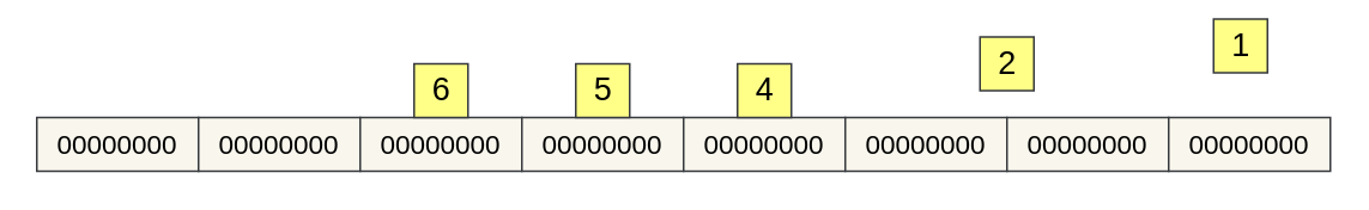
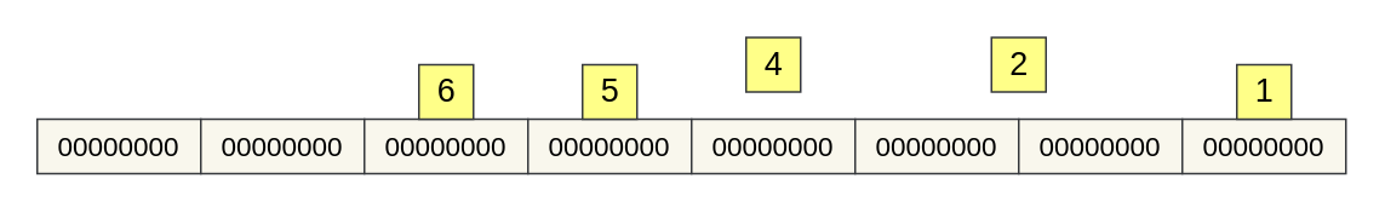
  <mxCell id="0" />
  <mxCell id="1" parent="0" />
  <mxCell id="2" value="00000000" style="rounded=0;whiteSpace=wrap;html=1;fontSize=15;fillColor=#f9f7ed;strokeColor=#36393d;" vertex="1" parent="1"><mxGeometry x="20" y="65" width="90" height="30" as="geometry" /></mxCell>
  <mxCell id="3" value="00000000" style="rounded=0;whiteSpace=wrap;html=1;fontSize=15;fillColor=#f9f7ed;strokeColor=#36393d;" vertex="1" parent="1"><mxGeometry x="110" y="65" width="90" height="30" as="geometry" /></mxCell>
  <mxCell id="4" value="00000000" style="rounded=0;whiteSpace=wrap;html=1;fontSize=15;fillColor=#f9f7ed;strokeColor=#36393d;" vertex="1" parent="1"><mxGeometry x="200" y="65" width="90" height="30" as="geometry" /></mxCell>
  <mxCell id="5" value="6" style="text;html=1;align=center;verticalAlign=middle;resizable=0;points=[];autosize=1;fontSize=18;strokeColor=#36393d;fillColor=#ffff88;" vertex="1" parent="1"><mxGeometry x="230" y="35" width="30" height="30" as="geometry" /></mxCell>
  <mxCell id="6" value="00000000" style="rounded=0;whiteSpace=wrap;html=1;fontSize=15;fillColor=#f9f7ed;strokeColor=#36393d;" vertex="1" parent="1"><mxGeometry x="290" y="65" width="90" height="30" as="geometry" /></mxCell>
  <mxCell id="7" value="5" style="text;html=1;align=center;verticalAlign=middle;resizable=0;points=[];autosize=1;fontSize=18;strokeColor=#36393d;fillColor=#ffff88;" vertex="1" parent="1"><mxGeometry x="320" y="35" width="30" height="30" as="geometry" /></mxCell>
  <mxCell id="8" value="00000000" style="rounded=0;whiteSpace=wrap;html=1;fontSize=15;fillColor=#f9f7ed;strokeColor=#36393d;" vertex="1" parent="1"><mxGeometry x="380" y="65" width="90" height="30" as="geometry" /></mxCell>
- <mxCell id="9" value="4" style="text;html=1;align=center;verticalAlign=middle;resizable=0;points=[];autosize=1;fontSize=18;strokeColor=#36393d;fillColor=#ffff88;" vertex="1" parent="1"><mxGeometry x="410" y="35" width="30" height="30" as="geometry" /></mxCell>
+ <mxCell id="9" value="4" style="text;html=1;align=center;verticalAlign=middle;resizable=0;points=[];autosize=1;fontSize=18;strokeColor=#36393d;fillColor=#ffff88;" vertex="1" parent="1"><mxGeometry x="410" y="20" width="30" height="30" as="geometry" /></mxCell>
  <mxCell id="10" value="00000000" style="rounded=0;whiteSpace=wrap;html=1;fontSize=15;fillColor=#f9f7ed;strokeColor=#36393d;" vertex="1" parent="1"><mxGeometry x="470" y="65" width="90" height="30" as="geometry" /></mxCell>
  <mxCell id="11" value="00000000" style="rounded=0;whiteSpace=wrap;html=1;fontSize=15;fillColor=#f9f7ed;strokeColor=#36393d;" vertex="1" parent="1"><mxGeometry x="560" y="65" width="90" height="30" as="geometry" /></mxCell>
  <mxCell id="12" value="2" style="text;html=1;align=center;verticalAlign=middle;resizable=0;points=[];autosize=1;fontSize=18;strokeColor=#36393d;fillColor=#ffff88;" vertex="1" parent="1"><mxGeometry x="545" y="20" width="30" height="30" as="geometry" /></mxCell>
  <mxCell id="13" value="00000000" style="rounded=0;whiteSpace=wrap;html=1;fontSize=15;fillColor=#f9f7ed;strokeColor=#36393d;" vertex="1" parent="1"><mxGeometry x="650" y="65" width="90" height="30" as="geometry" /></mxCell>
- <mxCell id="14" value="1" style="text;html=1;align=center;verticalAlign=middle;resizable=0;points=[];autosize=1;fontSize=18;strokeColor=#36393d;fillColor=#ffff88;" vertex="1" parent="1"><mxGeometry x="675" y="10" width="30" height="30" as="geometry" /></mxCell>
+ <mxCell id="14" value="1" style="text;html=1;align=center;verticalAlign=middle;resizable=0;points=[];autosize=1;fontSize=18;strokeColor=#36393d;fillColor=#ffff88;" vertex="1" parent="1"><mxGeometry x="680" y="35" width="30" height="30" as="geometry" /></mxCell>
